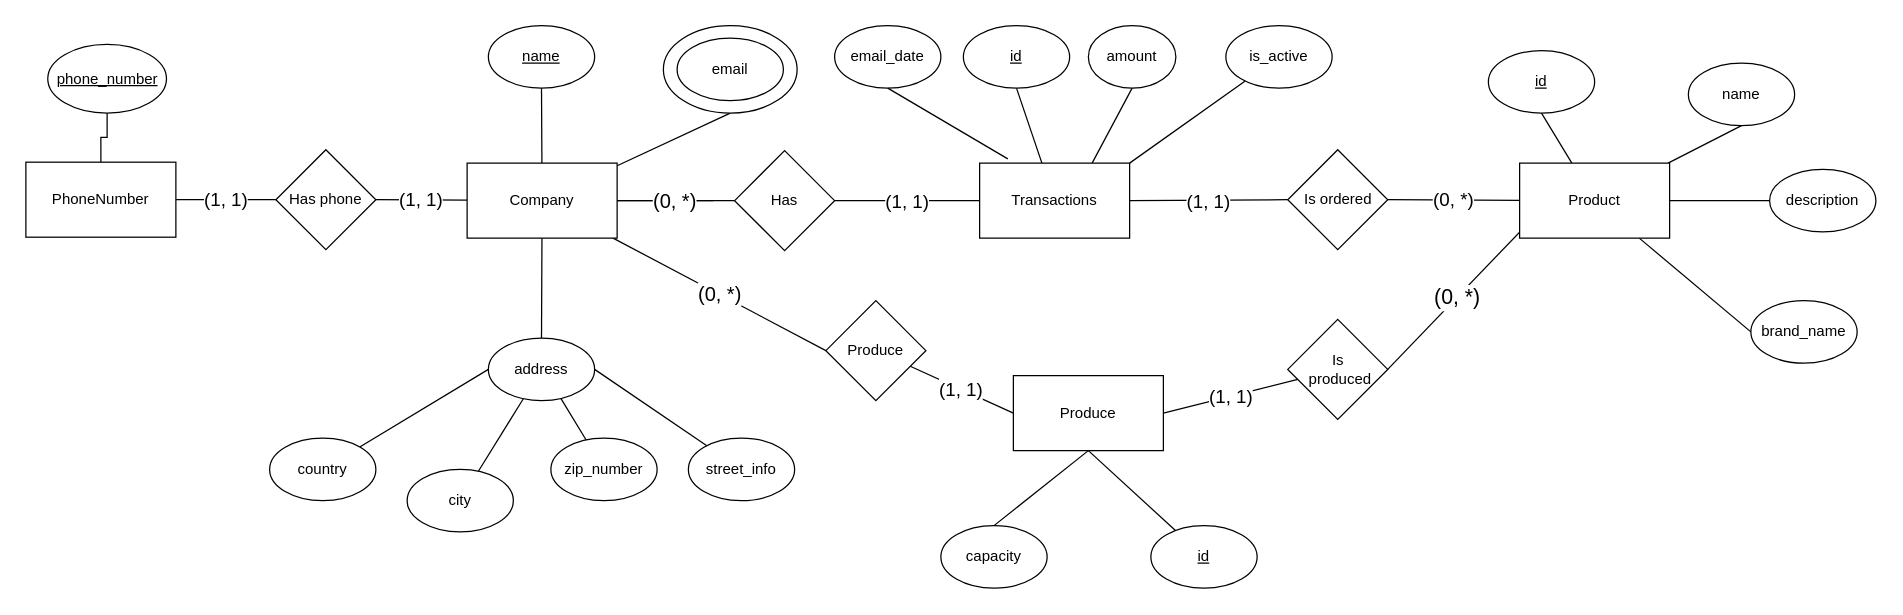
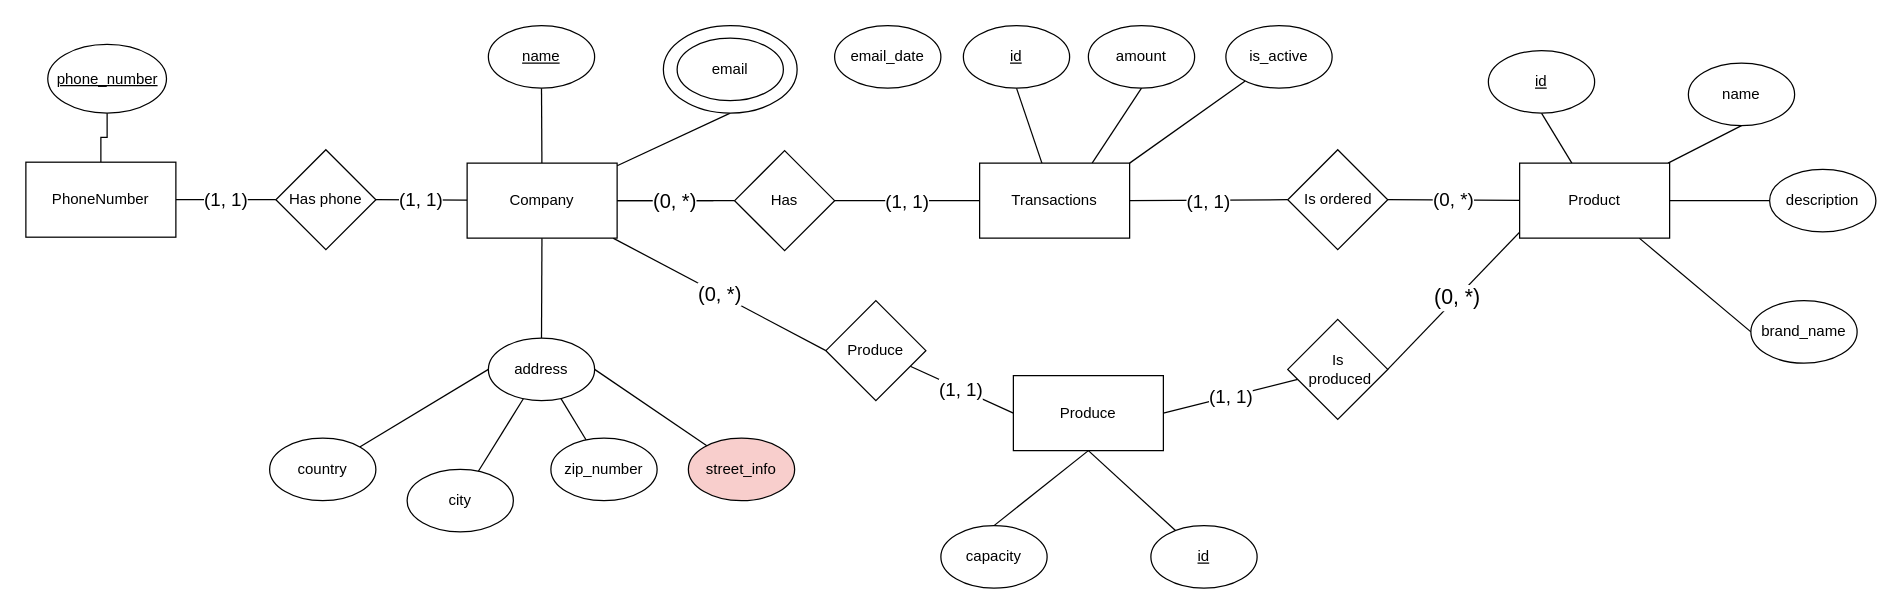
  <mxCell id="0" />
  <mxCell id="1" parent="0" />
  <mxCell id="2" style="rounded=0;orthogonalLoop=1;jettySize=auto;html=1;entryX=0.5;entryY=1;entryDx=0;entryDy=0;endArrow=none;endFill=0;" parent="1" source="8" target="9" edge="1"><mxGeometry relative="1" as="geometry" /></mxCell>
  <mxCell id="3" style="rounded=0;orthogonalLoop=1;jettySize=auto;html=1;entryX=0.5;entryY=1;entryDx=0;entryDy=0;endArrow=none;endFill=0;" parent="1" source="8" target="10" edge="1"><mxGeometry relative="1" as="geometry" /></mxCell>
  <mxCell id="4" style="rounded=0;orthogonalLoop=1;jettySize=auto;html=1;entryX=0;entryY=0.5;entryDx=0;entryDy=0;endArrow=none;endFill=0;" parent="1" source="8" target="11" edge="1"><mxGeometry relative="1" as="geometry" /></mxCell>
  <mxCell id="5" style="rounded=0;orthogonalLoop=1;jettySize=auto;html=1;entryX=0;entryY=0.5;entryDx=0;entryDy=0;endArrow=none;endFill=0;" parent="1" source="8" target="12" edge="1"><mxGeometry relative="1" as="geometry" /></mxCell>
  <mxCell id="6" value="&lt;font style=&quot;font-size: 17px;&quot;&gt;(0, *)&lt;/font&gt;" style="rounded=0;orthogonalLoop=1;jettySize=auto;html=1;endArrow=none;endFill=0;entryX=1;entryY=0.5;entryDx=0;entryDy=0;" parent="1" target="56" edge="1"><mxGeometry relative="1" as="geometry"><mxPoint x="1220" y="180" as="sourcePoint" /><mxPoint x="1150" y="270" as="targetPoint" /></mxGeometry></mxCell>
  <mxCell id="7" value="&lt;font style=&quot;font-size: 15px;&quot;&gt;(0, *)&lt;/font&gt;" style="rounded=0;orthogonalLoop=1;jettySize=auto;html=1;entryX=1;entryY=0.5;entryDx=0;entryDy=0;endArrow=none;endFill=0;startArrow=none;startFill=0;" parent="1" source="8" target="50" edge="1"><mxGeometry relative="1" as="geometry"><mxPoint x="1116" y="159.25" as="targetPoint" /></mxGeometry></mxCell>
  <mxCell id="8" value="Product" style="rounded=0;whiteSpace=wrap;html=1;" parent="1" vertex="1"><mxGeometry x="1215" y="130" width="120" height="60" as="geometry" /></mxCell>
  <mxCell id="9" value="&lt;u&gt;id&lt;/u&gt;" style="ellipse;whiteSpace=wrap;html=1;" parent="1" vertex="1"><mxGeometry x="1190" y="40" width="85" height="50" as="geometry" /></mxCell>
  <mxCell id="10" value="name" style="ellipse;whiteSpace=wrap;html=1;" parent="1" vertex="1"><mxGeometry x="1350" y="50" width="85" height="50" as="geometry" /></mxCell>
  <mxCell id="11" value="description" style="ellipse;whiteSpace=wrap;html=1;" parent="1" vertex="1"><mxGeometry x="1415" y="135" width="85" height="50" as="geometry" /></mxCell>
  <mxCell id="12" value="brand_name" style="ellipse;whiteSpace=wrap;html=1;" parent="1" vertex="1"><mxGeometry x="1400" y="240" width="85" height="50" as="geometry" /></mxCell>
  <mxCell id="13" style="rounded=0;orthogonalLoop=1;jettySize=auto;html=1;endArrow=none;endFill=0;" parent="1" source="19" target="20" edge="1"><mxGeometry relative="1" as="geometry" /></mxCell>
  <mxCell id="14" style="rounded=0;orthogonalLoop=1;jettySize=auto;html=1;endArrow=none;endFill=0;" parent="1" source="19" target="21" edge="1"><mxGeometry relative="1" as="geometry" /></mxCell>
  <mxCell id="15" style="rounded=0;orthogonalLoop=1;jettySize=auto;html=1;entryX=0.5;entryY=1;entryDx=0;entryDy=0;endArrow=none;endFill=0;" parent="1" source="19" target="32" edge="1"><mxGeometry relative="1" as="geometry" /></mxCell>
  <mxCell id="16" value="&lt;font style=&quot;font-size: 16px;&quot;&gt;(0, *)&lt;/font&gt;" style="rounded=0;orthogonalLoop=1;jettySize=auto;html=1;endArrow=none;endFill=0;" parent="1" source="19" edge="1"><mxGeometry relative="1" as="geometry"><mxPoint x="660" y="280" as="targetPoint" /></mxGeometry></mxCell>
  <mxCell id="17" style="rounded=0;orthogonalLoop=1;jettySize=auto;html=1;endArrow=none;endFill=0;startArrow=none;startFill=0;entryX=0;entryY=0.5;entryDx=0;entryDy=0;" parent="1" source="19" target="47" edge="1"><mxGeometry relative="1" as="geometry"><mxPoint x="581" y="160" as="targetPoint" /></mxGeometry></mxCell>
  <mxCell id="18" value="&lt;font style=&quot;font-size: 15px;&quot;&gt;(1, 1)&lt;/font&gt;" style="rounded=0;orthogonalLoop=1;jettySize=auto;html=1;entryX=1;entryY=0.5;entryDx=0;entryDy=0;endArrow=none;endFill=0;" parent="1" source="19" target="46" edge="1"><mxGeometry x="0.009" relative="1" as="geometry"><mxPoint as="offset" /></mxGeometry></mxCell>
  <mxCell id="19" value="Company" style="rounded=0;whiteSpace=wrap;html=1;" parent="1" vertex="1"><mxGeometry x="373" y="130" width="120" height="60" as="geometry" /></mxCell>
  <mxCell id="20" value="name" style="ellipse;whiteSpace=wrap;html=1;fontStyle=4" parent="1" vertex="1"><mxGeometry x="390" y="20" width="85" height="50" as="geometry" /></mxCell>
  <mxCell id="21" value="address" style="ellipse;whiteSpace=wrap;html=1;" parent="1" vertex="1"><mxGeometry x="390" y="270" width="85" height="50" as="geometry" /></mxCell>
  <mxCell id="22" style="rounded=0;orthogonalLoop=1;jettySize=auto;html=1;endArrow=none;endFill=0;" parent="1" source="23" target="21" edge="1"><mxGeometry relative="1" as="geometry" /></mxCell>
  <mxCell id="23" value="city" style="ellipse;whiteSpace=wrap;html=1;" parent="1" vertex="1"><mxGeometry x="325" y="375" width="85" height="50" as="geometry" /></mxCell>
  <mxCell id="24" style="rounded=0;orthogonalLoop=1;jettySize=auto;html=1;entryX=0.682;entryY=0.964;entryDx=0;entryDy=0;entryPerimeter=0;endArrow=none;endFill=0;" parent="1" source="25" target="21" edge="1"><mxGeometry relative="1" as="geometry" /></mxCell>
  <mxCell id="25" value="zip_number" style="ellipse;whiteSpace=wrap;html=1;" parent="1" vertex="1"><mxGeometry x="440" y="350" width="85" height="50" as="geometry" /></mxCell>
  <mxCell id="26" style="rounded=0;orthogonalLoop=1;jettySize=auto;html=1;endArrow=none;endFill=0;entryX=1;entryY=0.5;entryDx=0;entryDy=0;" parent="1" source="27" target="21" edge="1"><mxGeometry relative="1" as="geometry"><mxPoint x="470" y="285" as="targetPoint" /></mxGeometry></mxCell>
- <mxCell id="27" value="street_info" style="ellipse;whiteSpace=wrap;html=1;" parent="1" vertex="1"><mxGeometry x="550" y="350" width="85" height="50" as="geometry" /></mxCell>
+ <mxCell id="27" value="street_info" style="ellipse;whiteSpace=wrap;html=1;fillColor=#f8cecc;" parent="1" vertex="1"><mxGeometry x="550" y="350" width="85" height="50" as="geometry" /></mxCell>
  <mxCell id="28" style="rounded=0;orthogonalLoop=1;jettySize=auto;html=1;entryX=0;entryY=0.5;entryDx=0;entryDy=0;endArrow=none;endFill=0;" parent="1" source="29" target="21" edge="1"><mxGeometry relative="1" as="geometry" /></mxCell>
  <mxCell id="29" value="country" style="ellipse;whiteSpace=wrap;html=1;" parent="1" vertex="1"><mxGeometry x="215" y="350" width="85" height="50" as="geometry" /></mxCell>
  <mxCell id="30" value="phone_number" style="ellipse;whiteSpace=wrap;html=1;fontStyle=4" parent="1" vertex="1"><mxGeometry x="37.5" y="35" width="95" height="55" as="geometry" /></mxCell>
  <mxCell id="31" value="" style="group" parent="1" vertex="1" connectable="0"><mxGeometry x="530" y="20" width="107" height="70" as="geometry" /></mxCell>
  <mxCell id="32" value="" style="ellipse;whiteSpace=wrap;html=1;fontStyle=0" parent="31" vertex="1"><mxGeometry width="107" height="70" as="geometry" /></mxCell>
  <mxCell id="33" value="email" style="ellipse;whiteSpace=wrap;html=1;fontStyle=0" parent="31" vertex="1"><mxGeometry x="11" y="10" width="85" height="50" as="geometry" /></mxCell>
  <mxCell id="34" style="rounded=0;orthogonalLoop=1;jettySize=auto;html=1;entryX=0.5;entryY=0;entryDx=0;entryDy=0;exitX=0.5;exitY=1;exitDx=0;exitDy=0;endArrow=none;endFill=0;" parent="1" source="54" target="35" edge="1"><mxGeometry relative="1" as="geometry"><mxPoint x="852" y="400" as="sourcePoint" /></mxGeometry></mxCell>
  <mxCell id="35" value="capacity" style="ellipse;whiteSpace=wrap;html=1;" parent="1" vertex="1"><mxGeometry x="752" y="420" width="85" height="50" as="geometry" /></mxCell>
  <mxCell id="36" value="email_date" style="ellipse;whiteSpace=wrap;html=1;fontStyle=0" parent="1" vertex="1"><mxGeometry x="667" y="20" width="85" height="50" as="geometry" /></mxCell>
- <mxCell id="37" value="amount" style="ellipse;whiteSpace=wrap;html=1;" parent="1" vertex="1"><mxGeometry x="870" y="20" width="70" height="50" as="geometry" /></mxCell>
- <mxCell id="38" style="rounded=0;orthogonalLoop=1;jettySize=auto;html=1;entryX=0.5;entryY=1;entryDx=0;entryDy=0;endArrow=none;endFill=0;exitX=0.188;exitY=-0.057;exitDx=0;exitDy=0;exitPerimeter=0;" parent="1" source="49" target="36" edge="1"><mxGeometry relative="1" as="geometry"><mxPoint x="796.958" y="117.5" as="sourcePoint" /></mxGeometry></mxCell>
+ <mxCell id="37" value="amount" style="ellipse;whiteSpace=wrap;html=1;" parent="1" vertex="1"><mxGeometry x="870" y="20" width="85" height="50" as="geometry" /></mxCell>
  <mxCell id="39" style="rounded=0;orthogonalLoop=1;jettySize=auto;html=1;entryX=0.5;entryY=1;entryDx=0;entryDy=0;endArrow=none;endFill=0;exitX=0.75;exitY=0;exitDx=0;exitDy=0;" parent="1" source="49" target="37" edge="1"><mxGeometry relative="1" as="geometry"><mxPoint x="935.5" y="70" as="targetPoint" /><mxPoint x="886.681" y="117.5" as="sourcePoint" /></mxGeometry></mxCell>
  <mxCell id="40" value="&lt;font style=&quot;font-size: 15px;&quot;&gt;(1, 1)&lt;/font&gt;" style="rounded=0;orthogonalLoop=1;jettySize=auto;html=1;endArrow=none;endFill=0;exitX=0;exitY=0.5;exitDx=0;exitDy=0;entryX=1;entryY=0.5;entryDx=0;entryDy=0;" parent="1" source="49" target="47" edge="1"><mxGeometry relative="1" as="geometry"><mxPoint x="773" y="160" as="sourcePoint" /><mxPoint x="680" y="160" as="targetPoint" /></mxGeometry></mxCell>
  <mxCell id="41" value="&lt;font style=&quot;font-size: 15px;&quot;&gt;(1, 1)&lt;/font&gt;" style="rounded=0;orthogonalLoop=1;jettySize=auto;html=1;entryX=0;entryY=0.5;entryDx=0;entryDy=0;endArrow=none;endFill=0;exitX=1;exitY=0.5;exitDx=0;exitDy=0;" parent="1" source="49" target="50" edge="1"><mxGeometry relative="1" as="geometry"><mxPoint x="913" y="159.708" as="sourcePoint" /><mxPoint x="1023" y="159.25" as="targetPoint" /></mxGeometry></mxCell>
  <mxCell id="42" value="&lt;font style=&quot;font-size: 16px;&quot;&gt;(0, *)&lt;/font&gt;" style="edgeStyle=orthogonalEdgeStyle;rounded=0;orthogonalLoop=1;jettySize=auto;html=1;endArrow=none;endFill=0;" parent="1" target="19" edge="1"><mxGeometry x="-0.221" relative="1" as="geometry"><mxPoint x="570" y="160" as="sourcePoint" /><Array as="points"><mxPoint x="540" y="160" /><mxPoint x="540" y="160" /></Array><mxPoint x="-1" as="offset" /></mxGeometry></mxCell>
  <mxCell id="43" style="edgeStyle=orthogonalEdgeStyle;rounded=0;orthogonalLoop=1;jettySize=auto;html=1;entryX=0.5;entryY=1;entryDx=0;entryDy=0;endArrow=none;endFill=0;" parent="1" source="45" target="30" edge="1"><mxGeometry relative="1" as="geometry" /></mxCell>
  <mxCell id="44" value="&lt;font style=&quot;font-size: 15px;&quot;&gt;(1, 1)&lt;/font&gt;" style="rounded=0;orthogonalLoop=1;jettySize=auto;html=1;entryX=0;entryY=0.5;entryDx=0;entryDy=0;endArrow=none;endFill=0;" parent="1" source="45" target="46" edge="1"><mxGeometry relative="1" as="geometry" /></mxCell>
  <mxCell id="45" value="PhoneNumber" style="rounded=0;whiteSpace=wrap;html=1;" parent="1" vertex="1"><mxGeometry x="20" y="129.25" width="120" height="60" as="geometry" /></mxCell>
  <mxCell id="46" value="Has phone" style="rhombus;whiteSpace=wrap;html=1;" parent="1" vertex="1"><mxGeometry x="220" y="119.25" width="80" height="80" as="geometry" /></mxCell>
  <mxCell id="47" value="Has" style="rhombus;whiteSpace=wrap;html=1;container=1;" parent="1" vertex="1"><mxGeometry x="587" y="120" width="80" height="80" as="geometry"><mxRectangle x="6.5" y="6.25" width="50" height="40" as="alternateBounds" /></mxGeometry></mxCell>
  <mxCell id="48" style="rounded=0;orthogonalLoop=1;jettySize=auto;html=1;entryX=0.5;entryY=1;entryDx=0;entryDy=0;endArrow=none;endFill=0;" parent="1" source="49" target="51" edge="1"><mxGeometry relative="1" as="geometry" /></mxCell>
  <mxCell id="49" value="Transactions" style="rounded=0;whiteSpace=wrap;html=1;" parent="1" vertex="1"><mxGeometry x="783" y="130" width="120" height="60" as="geometry" /></mxCell>
  <mxCell id="50" value="Is ordered" style="rhombus;whiteSpace=wrap;html=1;container=1;" parent="1" vertex="1"><mxGeometry x="1029.5" y="119.25" width="80" height="80" as="geometry"><mxRectangle x="6.5" y="6.25" width="50" height="40" as="alternateBounds" /></mxGeometry></mxCell>
  <mxCell id="51" value="&lt;u&gt;id&lt;/u&gt;" style="ellipse;whiteSpace=wrap;html=1;fontStyle=0" parent="1" vertex="1"><mxGeometry x="770" y="20" width="85" height="50" as="geometry" /></mxCell>
  <mxCell id="52" value="&lt;font style=&quot;font-size: 15px;&quot;&gt;(1, 1)&lt;/font&gt;" style="rounded=0;orthogonalLoop=1;jettySize=auto;html=1;entryX=0;entryY=0.5;entryDx=0;entryDy=0;endArrow=none;endFill=0;" parent="1" source="53" target="54" edge="1"><mxGeometry relative="1" as="geometry" /></mxCell>
  <mxCell id="53" value="Produce" style="rhombus;whiteSpace=wrap;html=1;" parent="1" vertex="1"><mxGeometry x="660" y="240" width="80" height="80" as="geometry" /></mxCell>
  <mxCell id="54" value="Produce" style="rounded=0;whiteSpace=wrap;html=1;" parent="1" vertex="1"><mxGeometry x="810" y="300" width="120" height="60" as="geometry" /></mxCell>
  <mxCell id="55" value="&lt;font style=&quot;font-size: 15px;&quot;&gt;(1, 1)&lt;/font&gt;" style="rounded=0;orthogonalLoop=1;jettySize=auto;html=1;entryX=1;entryY=0.5;entryDx=0;entryDy=0;endArrow=none;endFill=0;" parent="1" source="56" target="54" edge="1"><mxGeometry relative="1" as="geometry" /></mxCell>
  <mxCell id="56" value="Is&lt;br&gt;&amp;nbsp;produced" style="rhombus;whiteSpace=wrap;html=1;" parent="1" vertex="1"><mxGeometry x="1029.5" y="255" width="80" height="80" as="geometry" /></mxCell>
  <mxCell id="57" style="rounded=0;orthogonalLoop=1;jettySize=auto;html=1;entryX=0.5;entryY=1;entryDx=0;entryDy=0;endArrow=none;endFill=0;" parent="1" source="58" target="54" edge="1"><mxGeometry relative="1" as="geometry" /></mxCell>
  <mxCell id="58" value="&lt;u&gt;id&lt;/u&gt;" style="ellipse;whiteSpace=wrap;html=1;" parent="1" vertex="1"><mxGeometry x="920" y="420" width="85" height="50" as="geometry" /></mxCell>
  <mxCell id="59" style="rounded=0;orthogonalLoop=1;jettySize=auto;html=1;entryX=1;entryY=0;entryDx=0;entryDy=0;endArrow=none;endFill=0;" edge="1" parent="1" source="60" target="49"><mxGeometry relative="1" as="geometry" /></mxCell>
  <mxCell id="60" value="is_active" style="ellipse;whiteSpace=wrap;html=1;" vertex="1" parent="1"><mxGeometry x="980" y="20" width="85" height="50" as="geometry" /></mxCell>
